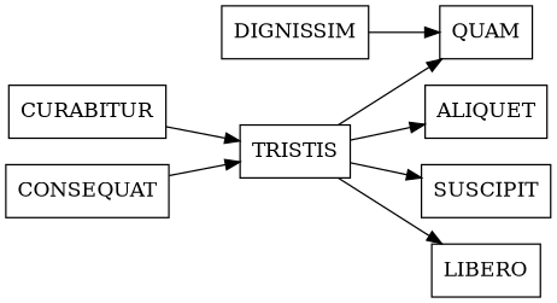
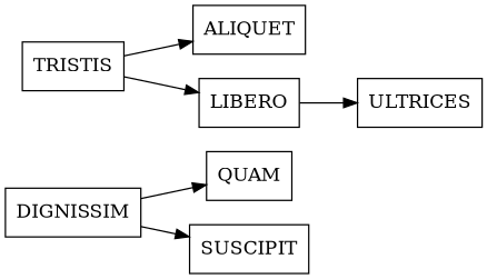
  digraph {
    rankdir=LR
    node [shape=box]
    DIGNISSIM
    QUAM
    TRISTIS
    ALIQUET
    SUSCIPIT
    LIBERO
-   CURABITUR
-   CONSEQUAT
+   ULTRICES
    DIGNISSIM -> QUAM
-   TRISTIS -> QUAM
    TRISTIS -> ALIQUET
-   TRISTIS -> SUSCIPIT
+   DIGNISSIM -> SUSCIPIT
    TRISTIS -> LIBERO
-   CURABITUR -> TRISTIS
-   CONSEQUAT -> TRISTIS
+   LIBERO -> ULTRICES
  }
